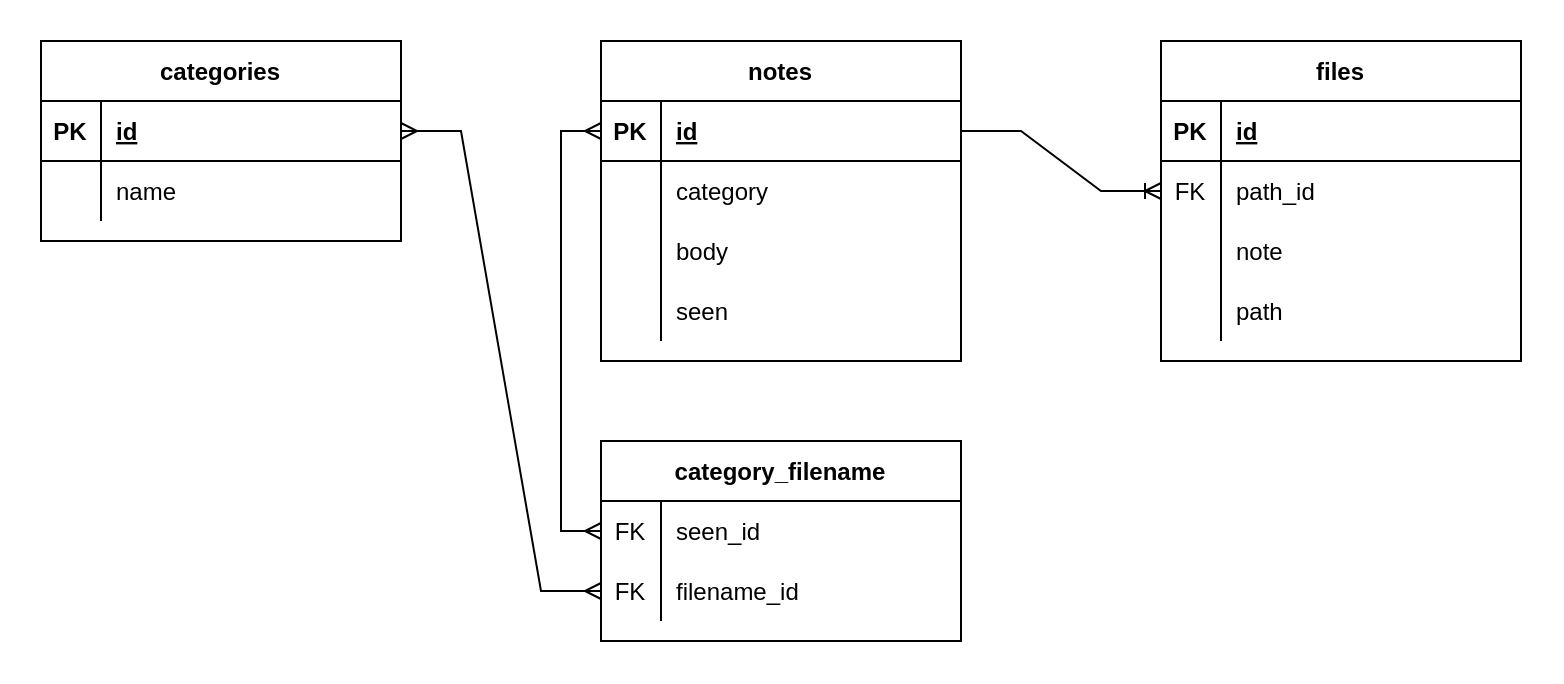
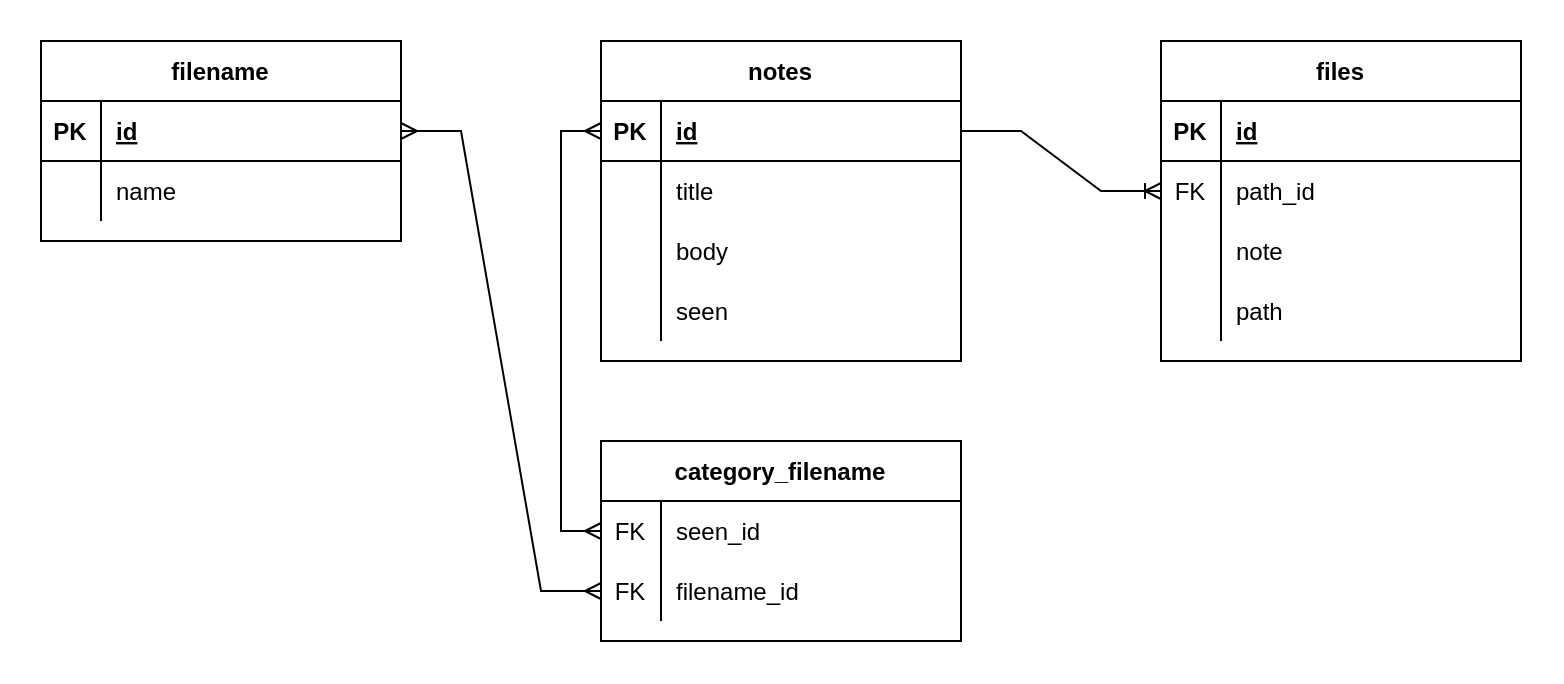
  <mxCell id="0" />
  <mxCell id="1" parent="0" />
  <mxCell id="2" value="notes" style="shape=table;startSize=30;container=1;collapsible=1;childLayout=tableLayout;fixedRows=1;rowLines=0;fontStyle=1;align=center;resizeLast=1;" vertex="1" parent="1"><mxGeometry x="300" y="20" width="180" height="160" as="geometry" /></mxCell>
  <mxCell id="3" value="" style="shape=tableRow;horizontal=0;startSize=0;swimlaneHead=0;swimlaneBody=0;fillColor=none;collapsible=0;dropTarget=0;points=[[0,0.5],[1,0.5]];portConstraint=eastwest;top=0;left=0;right=0;bottom=1;" vertex="1" parent="2"><mxGeometry y="30" width="180" height="30" as="geometry" /></mxCell>
  <mxCell id="4" value="PK" style="shape=partialRectangle;connectable=0;fillColor=none;top=0;left=0;bottom=0;right=0;fontStyle=1;overflow=hidden;" vertex="1" parent="3"><mxGeometry width="30" height="30" as="geometry"><mxRectangle width="30" height="30" as="alternateBounds" /></mxGeometry></mxCell>
  <mxCell id="5" value="id" style="shape=partialRectangle;connectable=0;fillColor=none;top=0;left=0;bottom=0;right=0;align=left;spacingLeft=6;fontStyle=5;overflow=hidden;" vertex="1" parent="3"><mxGeometry x="30" width="150" height="30" as="geometry"><mxRectangle width="150" height="30" as="alternateBounds" /></mxGeometry></mxCell>
  <mxCell id="6" value="" style="shape=tableRow;horizontal=0;startSize=0;swimlaneHead=0;swimlaneBody=0;fillColor=none;collapsible=0;dropTarget=0;points=[[0,0.5],[1,0.5]];portConstraint=eastwest;top=0;left=0;right=0;bottom=0;" vertex="1" parent="2"><mxGeometry y="60" width="180" height="30" as="geometry" /></mxCell>
  <mxCell id="7" value="" style="shape=partialRectangle;connectable=0;fillColor=none;top=0;left=0;bottom=0;right=0;editable=1;overflow=hidden;" vertex="1" parent="6"><mxGeometry width="30" height="30" as="geometry"><mxRectangle width="30" height="30" as="alternateBounds" /></mxGeometry></mxCell>
- <mxCell id="8" value="category" style="shape=partialRectangle;connectable=0;fillColor=none;top=0;left=0;bottom=0;right=0;align=left;spacingLeft=6;overflow=hidden;" vertex="1" parent="6"><mxGeometry x="30" width="150" height="30" as="geometry"><mxRectangle width="150" height="30" as="alternateBounds" /></mxGeometry></mxCell>
+ <mxCell id="8" value="title" style="shape=partialRectangle;connectable=0;fillColor=none;top=0;left=0;bottom=0;right=0;align=left;spacingLeft=6;overflow=hidden;" vertex="1" parent="6"><mxGeometry x="30" width="150" height="30" as="geometry"><mxRectangle width="150" height="30" as="alternateBounds" /></mxGeometry></mxCell>
  <mxCell id="9" value="" style="shape=tableRow;horizontal=0;startSize=0;swimlaneHead=0;swimlaneBody=0;fillColor=none;collapsible=0;dropTarget=0;points=[[0,0.5],[1,0.5]];portConstraint=eastwest;top=0;left=0;right=0;bottom=0;" vertex="1" parent="2"><mxGeometry y="90" width="180" height="30" as="geometry" /></mxCell>
  <mxCell id="10" value="" style="shape=partialRectangle;connectable=0;fillColor=none;top=0;left=0;bottom=0;right=0;editable=1;overflow=hidden;" vertex="1" parent="9"><mxGeometry width="30" height="30" as="geometry"><mxRectangle width="30" height="30" as="alternateBounds" /></mxGeometry></mxCell>
  <mxCell id="11" value="body" style="shape=partialRectangle;connectable=0;fillColor=none;top=0;left=0;bottom=0;right=0;align=left;spacingLeft=6;overflow=hidden;" vertex="1" parent="9"><mxGeometry x="30" width="150" height="30" as="geometry"><mxRectangle width="150" height="30" as="alternateBounds" /></mxGeometry></mxCell>
  <mxCell id="12" value="" style="shape=tableRow;horizontal=0;startSize=0;swimlaneHead=0;swimlaneBody=0;fillColor=none;collapsible=0;dropTarget=0;points=[[0,0.5],[1,0.5]];portConstraint=eastwest;top=0;left=0;right=0;bottom=0;" vertex="1" parent="2"><mxGeometry y="120" width="180" height="30" as="geometry" /></mxCell>
  <mxCell id="13" value="" style="shape=partialRectangle;connectable=0;fillColor=none;top=0;left=0;bottom=0;right=0;editable=1;overflow=hidden;" vertex="1" parent="12"><mxGeometry width="30" height="30" as="geometry"><mxRectangle width="30" height="30" as="alternateBounds" /></mxGeometry></mxCell>
  <mxCell id="14" value="seen" style="shape=partialRectangle;connectable=0;fillColor=none;top=0;left=0;bottom=0;right=0;align=left;spacingLeft=6;overflow=hidden;" vertex="1" parent="12"><mxGeometry x="30" width="150" height="30" as="geometry"><mxRectangle width="150" height="30" as="alternateBounds" /></mxGeometry></mxCell>
  <mxCell id="15" value="files" style="shape=table;startSize=30;container=1;collapsible=1;childLayout=tableLayout;fixedRows=1;rowLines=0;fontStyle=1;align=center;resizeLast=1;" vertex="1" parent="1"><mxGeometry x="580" y="20" width="180" height="160" as="geometry" /></mxCell>
  <mxCell id="16" value="" style="shape=tableRow;horizontal=0;startSize=0;swimlaneHead=0;swimlaneBody=0;fillColor=none;collapsible=0;dropTarget=0;points=[[0,0.5],[1,0.5]];portConstraint=eastwest;top=0;left=0;right=0;bottom=1;" vertex="1" parent="15"><mxGeometry y="30" width="180" height="30" as="geometry" /></mxCell>
  <mxCell id="17" value="PK" style="shape=partialRectangle;connectable=0;fillColor=none;top=0;left=0;bottom=0;right=0;fontStyle=1;overflow=hidden;" vertex="1" parent="16"><mxGeometry width="30" height="30" as="geometry"><mxRectangle width="30" height="30" as="alternateBounds" /></mxGeometry></mxCell>
  <mxCell id="18" value="id" style="shape=partialRectangle;connectable=0;fillColor=none;top=0;left=0;bottom=0;right=0;align=left;spacingLeft=6;fontStyle=5;overflow=hidden;" vertex="1" parent="16"><mxGeometry x="30" width="150" height="30" as="geometry"><mxRectangle width="150" height="30" as="alternateBounds" /></mxGeometry></mxCell>
  <mxCell id="19" value="" style="shape=tableRow;horizontal=0;startSize=0;swimlaneHead=0;swimlaneBody=0;fillColor=none;collapsible=0;dropTarget=0;points=[[0,0.5],[1,0.5]];portConstraint=eastwest;top=0;left=0;right=0;bottom=0;" vertex="1" parent="15"><mxGeometry y="60" width="180" height="30" as="geometry" /></mxCell>
  <mxCell id="20" value="FK" style="shape=partialRectangle;connectable=0;fillColor=none;top=0;left=0;bottom=0;right=0;fontStyle=0;overflow=hidden;" vertex="1" parent="19"><mxGeometry width="30" height="30" as="geometry"><mxRectangle width="30" height="30" as="alternateBounds" /></mxGeometry></mxCell>
  <mxCell id="21" value="path_id" style="shape=partialRectangle;connectable=0;fillColor=none;top=0;left=0;bottom=0;right=0;align=left;spacingLeft=6;fontStyle=0;overflow=hidden;" vertex="1" parent="19"><mxGeometry x="30" width="150" height="30" as="geometry"><mxRectangle width="150" height="30" as="alternateBounds" /></mxGeometry></mxCell>
  <mxCell id="22" value="" style="shape=tableRow;horizontal=0;startSize=0;swimlaneHead=0;swimlaneBody=0;fillColor=none;collapsible=0;dropTarget=0;points=[[0,0.5],[1,0.5]];portConstraint=eastwest;top=0;left=0;right=0;bottom=0;" vertex="1" parent="15"><mxGeometry y="90" width="180" height="30" as="geometry" /></mxCell>
  <mxCell id="23" value="" style="shape=partialRectangle;connectable=0;fillColor=none;top=0;left=0;bottom=0;right=0;editable=1;overflow=hidden;" vertex="1" parent="22"><mxGeometry width="30" height="30" as="geometry"><mxRectangle width="30" height="30" as="alternateBounds" /></mxGeometry></mxCell>
  <mxCell id="24" value="note" style="shape=partialRectangle;connectable=0;fillColor=none;top=0;left=0;bottom=0;right=0;align=left;spacingLeft=6;overflow=hidden;" vertex="1" parent="22"><mxGeometry x="30" width="150" height="30" as="geometry"><mxRectangle width="150" height="30" as="alternateBounds" /></mxGeometry></mxCell>
  <mxCell id="25" value="" style="shape=tableRow;horizontal=0;startSize=0;swimlaneHead=0;swimlaneBody=0;fillColor=none;collapsible=0;dropTarget=0;points=[[0,0.5],[1,0.5]];portConstraint=eastwest;top=0;left=0;right=0;bottom=0;" vertex="1" parent="15"><mxGeometry y="120" width="180" height="30" as="geometry" /></mxCell>
  <mxCell id="26" value="" style="shape=partialRectangle;connectable=0;fillColor=none;top=0;left=0;bottom=0;right=0;editable=1;overflow=hidden;" vertex="1" parent="25"><mxGeometry width="30" height="30" as="geometry"><mxRectangle width="30" height="30" as="alternateBounds" /></mxGeometry></mxCell>
  <mxCell id="27" value="path" style="shape=partialRectangle;connectable=0;fillColor=none;top=0;left=0;bottom=0;right=0;align=left;spacingLeft=6;overflow=hidden;" vertex="1" parent="25"><mxGeometry x="30" width="150" height="30" as="geometry"><mxRectangle width="150" height="30" as="alternateBounds" /></mxGeometry></mxCell>
- <mxCell id="28" value="categories" style="shape=table;startSize=30;container=1;collapsible=1;childLayout=tableLayout;fixedRows=1;rowLines=0;fontStyle=1;align=center;resizeLast=1;" vertex="1" parent="1"><mxGeometry x="20" y="20" width="180" height="100" as="geometry" /></mxCell>
+ <mxCell id="28" value="filename" style="shape=table;startSize=30;container=1;collapsible=1;childLayout=tableLayout;fixedRows=1;rowLines=0;fontStyle=1;align=center;resizeLast=1;" vertex="1" parent="1"><mxGeometry x="20" y="20" width="180" height="100" as="geometry" /></mxCell>
  <mxCell id="29" value="" style="shape=tableRow;horizontal=0;startSize=0;swimlaneHead=0;swimlaneBody=0;fillColor=none;collapsible=0;dropTarget=0;points=[[0,0.5],[1,0.5]];portConstraint=eastwest;top=0;left=0;right=0;bottom=1;" vertex="1" parent="28"><mxGeometry y="30" width="180" height="30" as="geometry" /></mxCell>
  <mxCell id="30" value="PK" style="shape=partialRectangle;connectable=0;fillColor=none;top=0;left=0;bottom=0;right=0;fontStyle=1;overflow=hidden;" vertex="1" parent="29"><mxGeometry width="30" height="30" as="geometry"><mxRectangle width="30" height="30" as="alternateBounds" /></mxGeometry></mxCell>
  <mxCell id="31" value="id" style="shape=partialRectangle;connectable=0;fillColor=none;top=0;left=0;bottom=0;right=0;align=left;spacingLeft=6;fontStyle=5;overflow=hidden;" vertex="1" parent="29"><mxGeometry x="30" width="150" height="30" as="geometry"><mxRectangle width="150" height="30" as="alternateBounds" /></mxGeometry></mxCell>
  <mxCell id="32" value="" style="shape=tableRow;horizontal=0;startSize=0;swimlaneHead=0;swimlaneBody=0;fillColor=none;collapsible=0;dropTarget=0;points=[[0,0.5],[1,0.5]];portConstraint=eastwest;top=0;left=0;right=0;bottom=0;" vertex="1" parent="28"><mxGeometry y="60" width="180" height="30" as="geometry" /></mxCell>
  <mxCell id="33" value="" style="shape=partialRectangle;connectable=0;fillColor=none;top=0;left=0;bottom=0;right=0;editable=1;overflow=hidden;" vertex="1" parent="32"><mxGeometry width="30" height="30" as="geometry"><mxRectangle width="30" height="30" as="alternateBounds" /></mxGeometry></mxCell>
  <mxCell id="34" value="name" style="shape=partialRectangle;connectable=0;fillColor=none;top=0;left=0;bottom=0;right=0;align=left;spacingLeft=6;overflow=hidden;" vertex="1" parent="32"><mxGeometry x="30" width="150" height="30" as="geometry"><mxRectangle width="150" height="30" as="alternateBounds" /></mxGeometry></mxCell>
  <mxCell id="35" value="category_filename" style="shape=table;startSize=30;container=1;collapsible=1;childLayout=tableLayout;fixedRows=1;rowLines=0;fontStyle=1;align=center;resizeLast=1;" vertex="1" parent="1"><mxGeometry x="300" y="220" width="180" height="100" as="geometry" /></mxCell>
  <mxCell id="36" value="" style="shape=tableRow;horizontal=0;startSize=0;swimlaneHead=0;swimlaneBody=0;fillColor=none;collapsible=0;dropTarget=0;points=[[0,0.5],[1,0.5]];portConstraint=eastwest;top=0;left=0;right=0;bottom=0;" vertex="1" parent="35"><mxGeometry y="30" width="180" height="30" as="geometry" /></mxCell>
  <mxCell id="37" value="FK" style="shape=partialRectangle;connectable=0;fillColor=none;top=0;left=0;bottom=0;right=0;fontStyle=0;overflow=hidden;" vertex="1" parent="36"><mxGeometry width="30" height="30" as="geometry"><mxRectangle width="30" height="30" as="alternateBounds" /></mxGeometry></mxCell>
  <mxCell id="38" value="seen_id" style="shape=partialRectangle;connectable=0;fillColor=none;top=0;left=0;bottom=0;right=0;align=left;spacingLeft=6;fontStyle=0;overflow=hidden;" vertex="1" parent="36"><mxGeometry x="30" width="150" height="30" as="geometry"><mxRectangle width="150" height="30" as="alternateBounds" /></mxGeometry></mxCell>
  <mxCell id="39" value="" style="shape=tableRow;horizontal=0;startSize=0;swimlaneHead=0;swimlaneBody=0;fillColor=none;collapsible=0;dropTarget=0;points=[[0,0.5],[1,0.5]];portConstraint=eastwest;top=0;left=0;right=0;bottom=0;" vertex="1" parent="35"><mxGeometry y="60" width="180" height="30" as="geometry" /></mxCell>
  <mxCell id="40" value="FK" style="shape=partialRectangle;connectable=0;fillColor=none;top=0;left=0;bottom=0;right=0;fontStyle=0;overflow=hidden;" vertex="1" parent="39"><mxGeometry width="30" height="30" as="geometry"><mxRectangle width="30" height="30" as="alternateBounds" /></mxGeometry></mxCell>
  <mxCell id="41" value="filename_id" style="shape=partialRectangle;connectable=0;fillColor=none;top=0;left=0;bottom=0;right=0;align=left;spacingLeft=6;fontStyle=0;overflow=hidden;" vertex="1" parent="39"><mxGeometry x="30" width="150" height="30" as="geometry"><mxRectangle width="150" height="30" as="alternateBounds" /></mxGeometry></mxCell>
  <mxCell id="42" value="" style="edgeStyle=entityRelationEdgeStyle;fontSize=12;html=1;endArrow=ERoneToMany;rounded=0;" edge="1" parent="1" source="3" target="19"><mxGeometry width="100" height="100" relative="1" as="geometry"><mxPoint x="550" y="290" as="sourcePoint" /><mxPoint x="550" y="150" as="targetPoint" /></mxGeometry></mxCell>
  <mxCell id="43" value="" style="edgeStyle=entityRelationEdgeStyle;fontSize=12;html=1;endArrow=ERmany;startArrow=ERmany;rounded=0;" edge="1" parent="1" source="29" target="39"><mxGeometry width="100" height="100" relative="1" as="geometry"><mxPoint x="50" y="400" as="sourcePoint" /><mxPoint x="150" y="300" as="targetPoint" /></mxGeometry></mxCell>
  <mxCell id="44" value="" style="edgeStyle=elbowEdgeStyle;fontSize=12;html=1;endArrow=ERmany;startArrow=ERmany;rounded=0;entryX=0;entryY=0.5;entryDx=0;entryDy=0;exitX=0;exitY=0.5;exitDx=0;exitDy=0;" edge="1" parent="1" source="36" target="3"><mxGeometry width="100" height="100" relative="1" as="geometry"><mxPoint x="120" y="420" as="sourcePoint" /><mxPoint x="220" y="320" as="targetPoint" /><Array as="points"><mxPoint x="280" y="160" /></Array></mxGeometry></mxCell>
